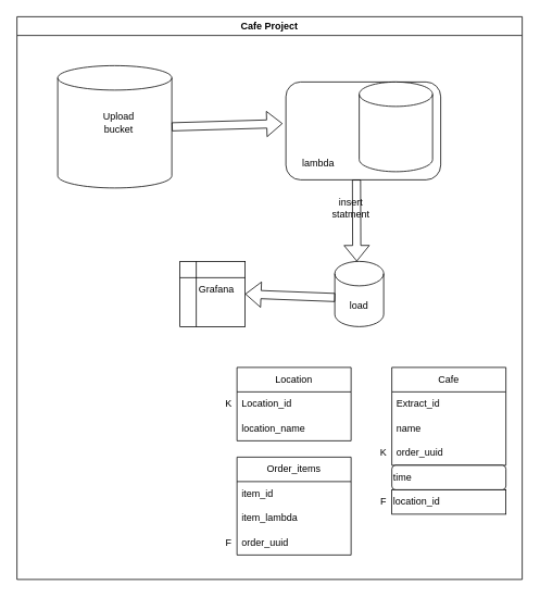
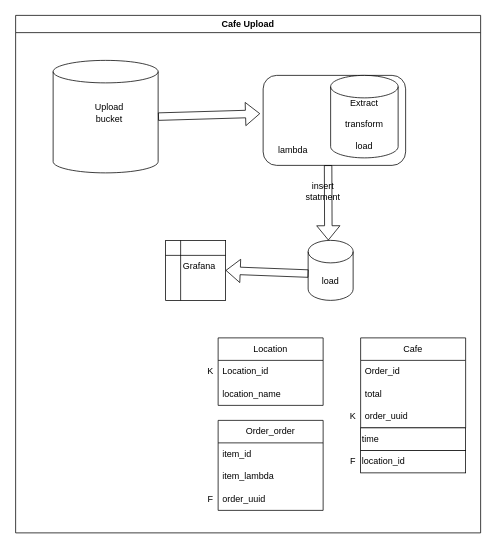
  <mxCell id="0" />
  <mxCell id="1" parent="0" />
- <mxCell id="2" value="Cafe Project" style="swimlane;whiteSpace=wrap;html=1;" vertex="1" parent="1"><mxGeometry x="20" y="20" width="620" height="690" as="geometry" /></mxCell>
+ <mxCell id="2" value="Cafe Upload" style="swimlane;whiteSpace=wrap;html=1;" vertex="1" parent="1"><mxGeometry x="20" y="20" width="620" height="690" as="geometry" /></mxCell>
  <mxCell id="3" value="" style="shape=cylinder3;whiteSpace=wrap;html=1;boundedLbl=1;backgroundOutline=1;size=15;" vertex="1" parent="2"><mxGeometry x="50" y="60" width="140" height="150" as="geometry" /></mxCell>
  <mxCell id="4" value="Upload bucket" style="text;html=1;strokeColor=none;fillColor=none;align=center;verticalAlign=middle;whiteSpace=wrap;rounded=0;" vertex="1" parent="2"><mxGeometry x="95" y="115" width="60" height="30" as="geometry" /></mxCell>
  <mxCell id="5" value="" style="rounded=1;whiteSpace=wrap;html=1;" vertex="1" parent="2"><mxGeometry x="330" y="80" width="190" height="120" as="geometry" /></mxCell>
  <mxCell id="6" value="" style="shape=flexArrow;endArrow=classic;html=1;rounded=0;exitX=1;exitY=0.5;exitDx=0;exitDy=0;exitPerimeter=0;entryX=-0.021;entryY=0.425;entryDx=0;entryDy=0;entryPerimeter=0;" edge="1" parent="2" source="3" target="5"><mxGeometry width="50" height="50" relative="1" as="geometry"><mxPoint x="210" y="110" as="sourcePoint" /><mxPoint x="260" y="60" as="targetPoint" /></mxGeometry></mxCell>
  <mxCell id="7" value="lambda" style="text;html=1;strokeColor=none;fillColor=none;align=center;verticalAlign=middle;whiteSpace=wrap;rounded=0;" vertex="1" parent="2"><mxGeometry x="340" y="165" width="60" height="30" as="geometry" /></mxCell>
  <mxCell id="8" value="" style="shape=cylinder3;whiteSpace=wrap;html=1;boundedLbl=1;backgroundOutline=1;size=15;" vertex="1" parent="2"><mxGeometry x="420" y="80" width="90" height="110" as="geometry" /></mxCell>
+ <mxCell id="9" value="Extract&lt;br&gt;&lt;br&gt;transform&lt;br&gt;&lt;br&gt;load" style="text;html=1;strokeColor=none;fillColor=none;align=center;verticalAlign=middle;whiteSpace=wrap;rounded=0;" vertex="1" parent="2"><mxGeometry x="435" y="130" width="60" height="30" as="geometry" /></mxCell>
  <mxCell id="10" value="" style="shape=cylinder3;whiteSpace=wrap;html=1;boundedLbl=1;backgroundOutline=1;size=15;" vertex="1" parent="2"><mxGeometry x="390" y="300" width="60" height="80" as="geometry" /></mxCell>
  <mxCell id="11" value="load" style="text;html=1;strokeColor=none;fillColor=none;align=center;verticalAlign=middle;whiteSpace=wrap;rounded=0;" vertex="1" parent="2"><mxGeometry x="390" y="340" width="60" height="30" as="geometry" /></mxCell>
  <mxCell id="12" value="" style="shape=internalStorage;whiteSpace=wrap;html=1;backgroundOutline=1;" vertex="1" parent="2"><mxGeometry x="200" y="300" width="80" height="80" as="geometry" /></mxCell>
  <mxCell id="13" value="" style="shape=flexArrow;endArrow=classic;html=1;rounded=0;exitX=0.007;exitY=0.143;exitDx=0;exitDy=0;exitPerimeter=0;entryX=1;entryY=0.5;entryDx=0;entryDy=0;" edge="1" parent="2" source="11" target="12"><mxGeometry width="50" height="50" relative="1" as="geometry"><mxPoint x="320" y="240" as="sourcePoint" /><mxPoint x="370" y="190" as="targetPoint" /></mxGeometry></mxCell>
  <mxCell id="14" value="Grafana" style="text;html=1;strokeColor=none;fillColor=none;align=center;verticalAlign=middle;whiteSpace=wrap;rounded=0;" vertex="1" parent="2"><mxGeometry x="215" y="320" width="60" height="30" as="geometry" /></mxCell>
  <mxCell id="15" value="Location" style="swimlane;fontStyle=0;childLayout=stackLayout;horizontal=1;startSize=30;horizontalStack=0;resizeParent=1;resizeParentMax=0;resizeLast=0;collapsible=1;marginBottom=0;whiteSpace=wrap;html=1;" vertex="1" parent="2"><mxGeometry x="270" y="430" width="140" height="90" as="geometry" /></mxCell>
  <mxCell id="16" value="Location_id" style="text;strokeColor=none;fillColor=none;align=left;verticalAlign=middle;spacingLeft=4;spacingRight=4;overflow=hidden;points=[[0,0.5],[1,0.5]];portConstraint=eastwest;rotatable=0;whiteSpace=wrap;html=1;" vertex="1" parent="15"><mxGeometry y="30" width="140" height="30" as="geometry" /></mxCell>
  <mxCell id="17" value="location_name" style="text;strokeColor=none;fillColor=none;align=left;verticalAlign=middle;spacingLeft=4;spacingRight=4;overflow=hidden;points=[[0,0.5],[1,0.5]];portConstraint=eastwest;rotatable=0;whiteSpace=wrap;html=1;" vertex="1" parent="15"><mxGeometry y="60" width="140" height="30" as="geometry" /></mxCell>
  <mxCell id="18" value="Cafe" style="swimlane;fontStyle=0;childLayout=stackLayout;horizontal=1;startSize=30;horizontalStack=0;resizeParent=1;resizeParentMax=0;resizeLast=0;collapsible=1;marginBottom=0;whiteSpace=wrap;html=1;" vertex="1" parent="2"><mxGeometry x="460" y="430" width="140" height="120" as="geometry" /></mxCell>
- <mxCell id="19" value="Extract_id" style="text;strokeColor=none;fillColor=none;align=left;verticalAlign=middle;spacingLeft=4;spacingRight=4;overflow=hidden;points=[[0,0.5],[1,0.5]];portConstraint=eastwest;rotatable=0;whiteSpace=wrap;html=1;" vertex="1" parent="18"><mxGeometry y="30" width="140" height="30" as="geometry" /></mxCell>
- <mxCell id="20" value="name" style="text;strokeColor=none;fillColor=none;align=left;verticalAlign=middle;spacingLeft=4;spacingRight=4;overflow=hidden;points=[[0,0.5],[1,0.5]];portConstraint=eastwest;rotatable=0;whiteSpace=wrap;html=1;" vertex="1" parent="18"><mxGeometry y="60" width="140" height="30" as="geometry" /></mxCell>
+ <mxCell id="19" value="Order_id" style="text;strokeColor=none;fillColor=none;align=left;verticalAlign=middle;spacingLeft=4;spacingRight=4;overflow=hidden;points=[[0,0.5],[1,0.5]];portConstraint=eastwest;rotatable=0;whiteSpace=wrap;html=1;" vertex="1" parent="18"><mxGeometry y="30" width="140" height="30" as="geometry" /></mxCell>
+ <mxCell id="20" value="total" style="text;strokeColor=none;fillColor=none;align=left;verticalAlign=middle;spacingLeft=4;spacingRight=4;overflow=hidden;points=[[0,0.5],[1,0.5]];portConstraint=eastwest;rotatable=0;whiteSpace=wrap;html=1;" vertex="1" parent="18"><mxGeometry y="60" width="140" height="30" as="geometry" /></mxCell>
  <mxCell id="21" value="order_uuid" style="text;strokeColor=none;fillColor=none;align=left;verticalAlign=middle;spacingLeft=4;spacingRight=4;overflow=hidden;points=[[0,0.5],[1,0.5]];portConstraint=eastwest;rotatable=0;whiteSpace=wrap;html=1;" vertex="1" parent="18"><mxGeometry y="90" width="140" height="30" as="geometry" /></mxCell>
- <mxCell id="22" value="Order_items" style="swimlane;fontStyle=0;childLayout=stackLayout;horizontal=1;startSize=30;horizontalStack=0;resizeParent=1;resizeParentMax=0;resizeLast=0;collapsible=1;marginBottom=0;whiteSpace=wrap;html=1;" vertex="1" parent="2"><mxGeometry x="270" y="540" width="140" height="120" as="geometry" /></mxCell>
+ <mxCell id="22" value="Order_order" style="swimlane;fontStyle=0;childLayout=stackLayout;horizontal=1;startSize=30;horizontalStack=0;resizeParent=1;resizeParentMax=0;resizeLast=0;collapsible=1;marginBottom=0;whiteSpace=wrap;html=1;" vertex="1" parent="2"><mxGeometry x="270" y="540" width="140" height="120" as="geometry" /></mxCell>
  <mxCell id="23" value="item_id" style="text;strokeColor=none;fillColor=none;align=left;verticalAlign=middle;spacingLeft=4;spacingRight=4;overflow=hidden;points=[[0,0.5],[1,0.5]];portConstraint=eastwest;rotatable=0;whiteSpace=wrap;html=1;" vertex="1" parent="22"><mxGeometry y="30" width="140" height="30" as="geometry" /></mxCell>
  <mxCell id="24" value="item_lambda" style="text;strokeColor=none;fillColor=none;align=left;verticalAlign=middle;spacingLeft=4;spacingRight=4;overflow=hidden;points=[[0,0.5],[1,0.5]];portConstraint=eastwest;rotatable=0;whiteSpace=wrap;html=1;" vertex="1" parent="22"><mxGeometry y="60" width="140" height="30" as="geometry" /></mxCell>
  <mxCell id="25" value="order_uuid" style="text;strokeColor=none;fillColor=none;align=left;verticalAlign=middle;spacingLeft=4;spacingRight=4;overflow=hidden;points=[[0,0.5],[1,0.5]];portConstraint=eastwest;rotatable=0;whiteSpace=wrap;html=1;" vertex="1" parent="22"><mxGeometry y="90" width="140" height="30" as="geometry" /></mxCell>
- <mxCell id="26" value="time" style="whiteSpace=wrap;html=1;align=left;rounded=1;" vertex="1" parent="2"><mxGeometry x="460" y="550" width="140" height="30" as="geometry" /></mxCell>
+ <mxCell id="26" value="time" style="rounded=0;whiteSpace=wrap;html=1;align=left;" vertex="1" parent="2"><mxGeometry x="460" y="550" width="140" height="30" as="geometry" /></mxCell>
  <mxCell id="27" value="insert statment" style="text;html=1;strokeColor=none;fillColor=none;align=center;verticalAlign=middle;whiteSpace=wrap;rounded=0;" vertex="1" parent="2"><mxGeometry x="380" y="220" width="60" height="30" as="geometry" /></mxCell>
  <mxCell id="28" value="F" style="text;html=1;strokeColor=none;fillColor=none;align=center;verticalAlign=middle;whiteSpace=wrap;rounded=0;" vertex="1" parent="2"><mxGeometry x="230" y="630" width="60" height="30" as="geometry" /></mxCell>
  <mxCell id="29" value="K" style="text;html=1;strokeColor=none;fillColor=none;align=center;verticalAlign=middle;whiteSpace=wrap;rounded=0;" vertex="1" parent="2"><mxGeometry x="420" y="520" width="60" height="30" as="geometry" /></mxCell>
  <mxCell id="30" value="location_id" style="rounded=0;whiteSpace=wrap;html=1;align=left;" vertex="1" parent="2"><mxGeometry x="460" y="580" width="140" height="30" as="geometry" /></mxCell>
  <mxCell id="31" value="K" style="text;html=1;strokeColor=none;fillColor=none;align=center;verticalAlign=middle;whiteSpace=wrap;rounded=0;" vertex="1" parent="2"><mxGeometry x="230" y="460" width="60" height="30" as="geometry" /></mxCell>
  <mxCell id="32" value="F" style="text;html=1;strokeColor=none;fillColor=none;align=center;verticalAlign=middle;whiteSpace=wrap;rounded=0;" vertex="1" parent="2"><mxGeometry x="420" y="580" width="60" height="30" as="geometry" /></mxCell>
  <mxCell id="33" value="" style="shape=flexArrow;endArrow=classic;html=1;rounded=0;exitX=0.456;exitY=0.998;exitDx=0;exitDy=0;exitPerimeter=0;" edge="1" parent="1" source="5"><mxGeometry width="50" height="50" relative="1" as="geometry"><mxPoint x="340" y="260" as="sourcePoint" /><mxPoint x="437" y="320" as="targetPoint" /></mxGeometry></mxCell>
